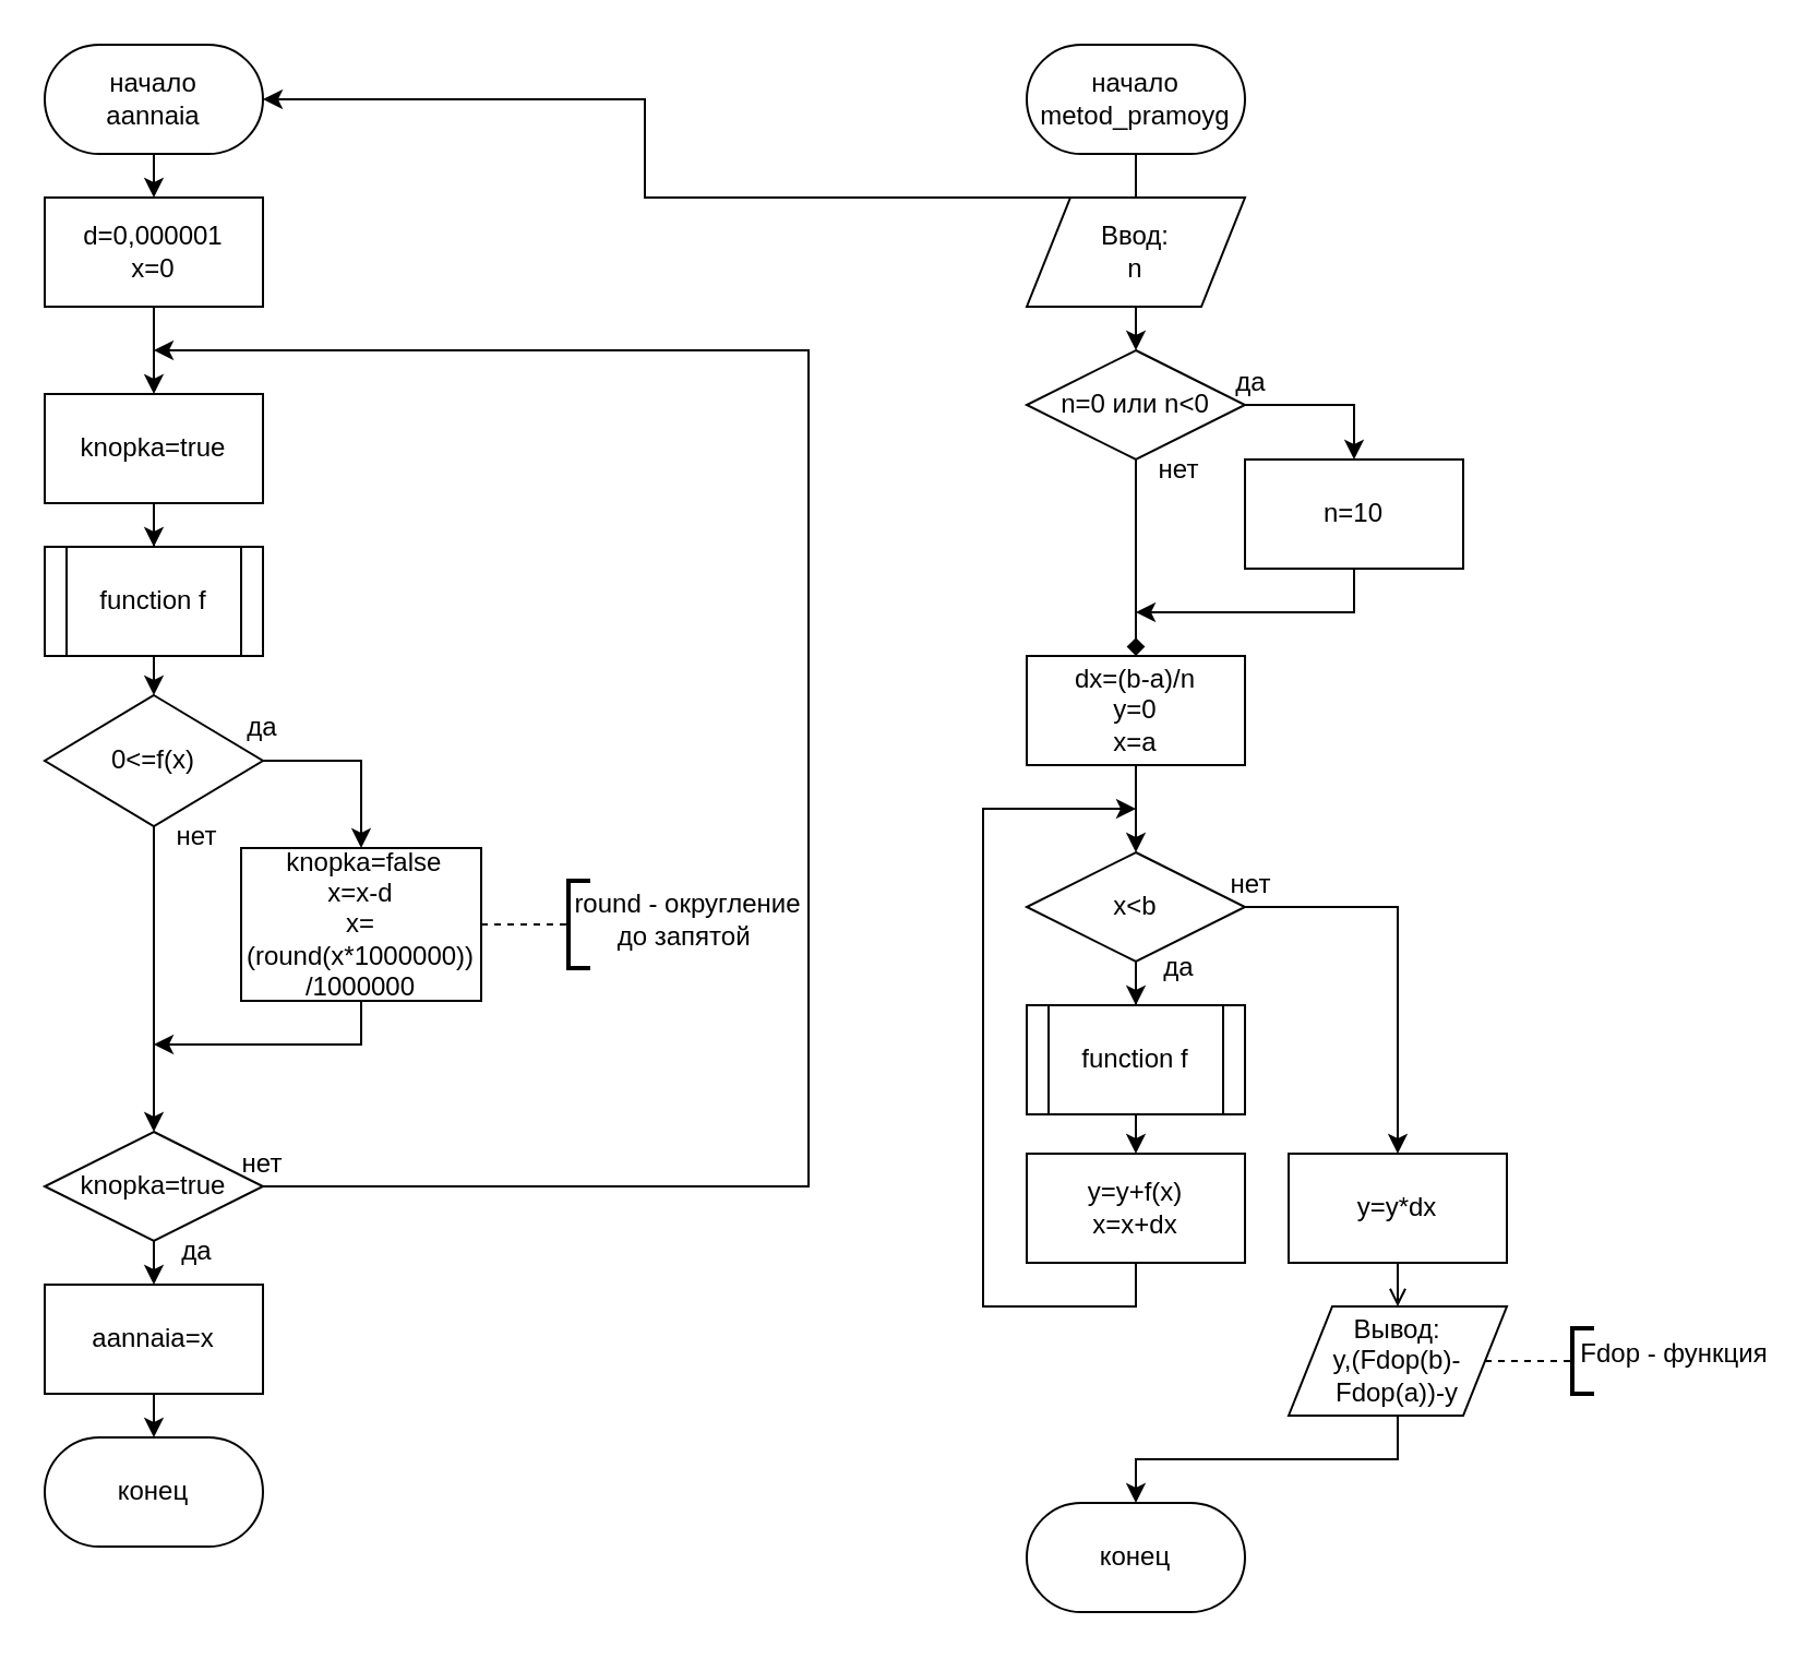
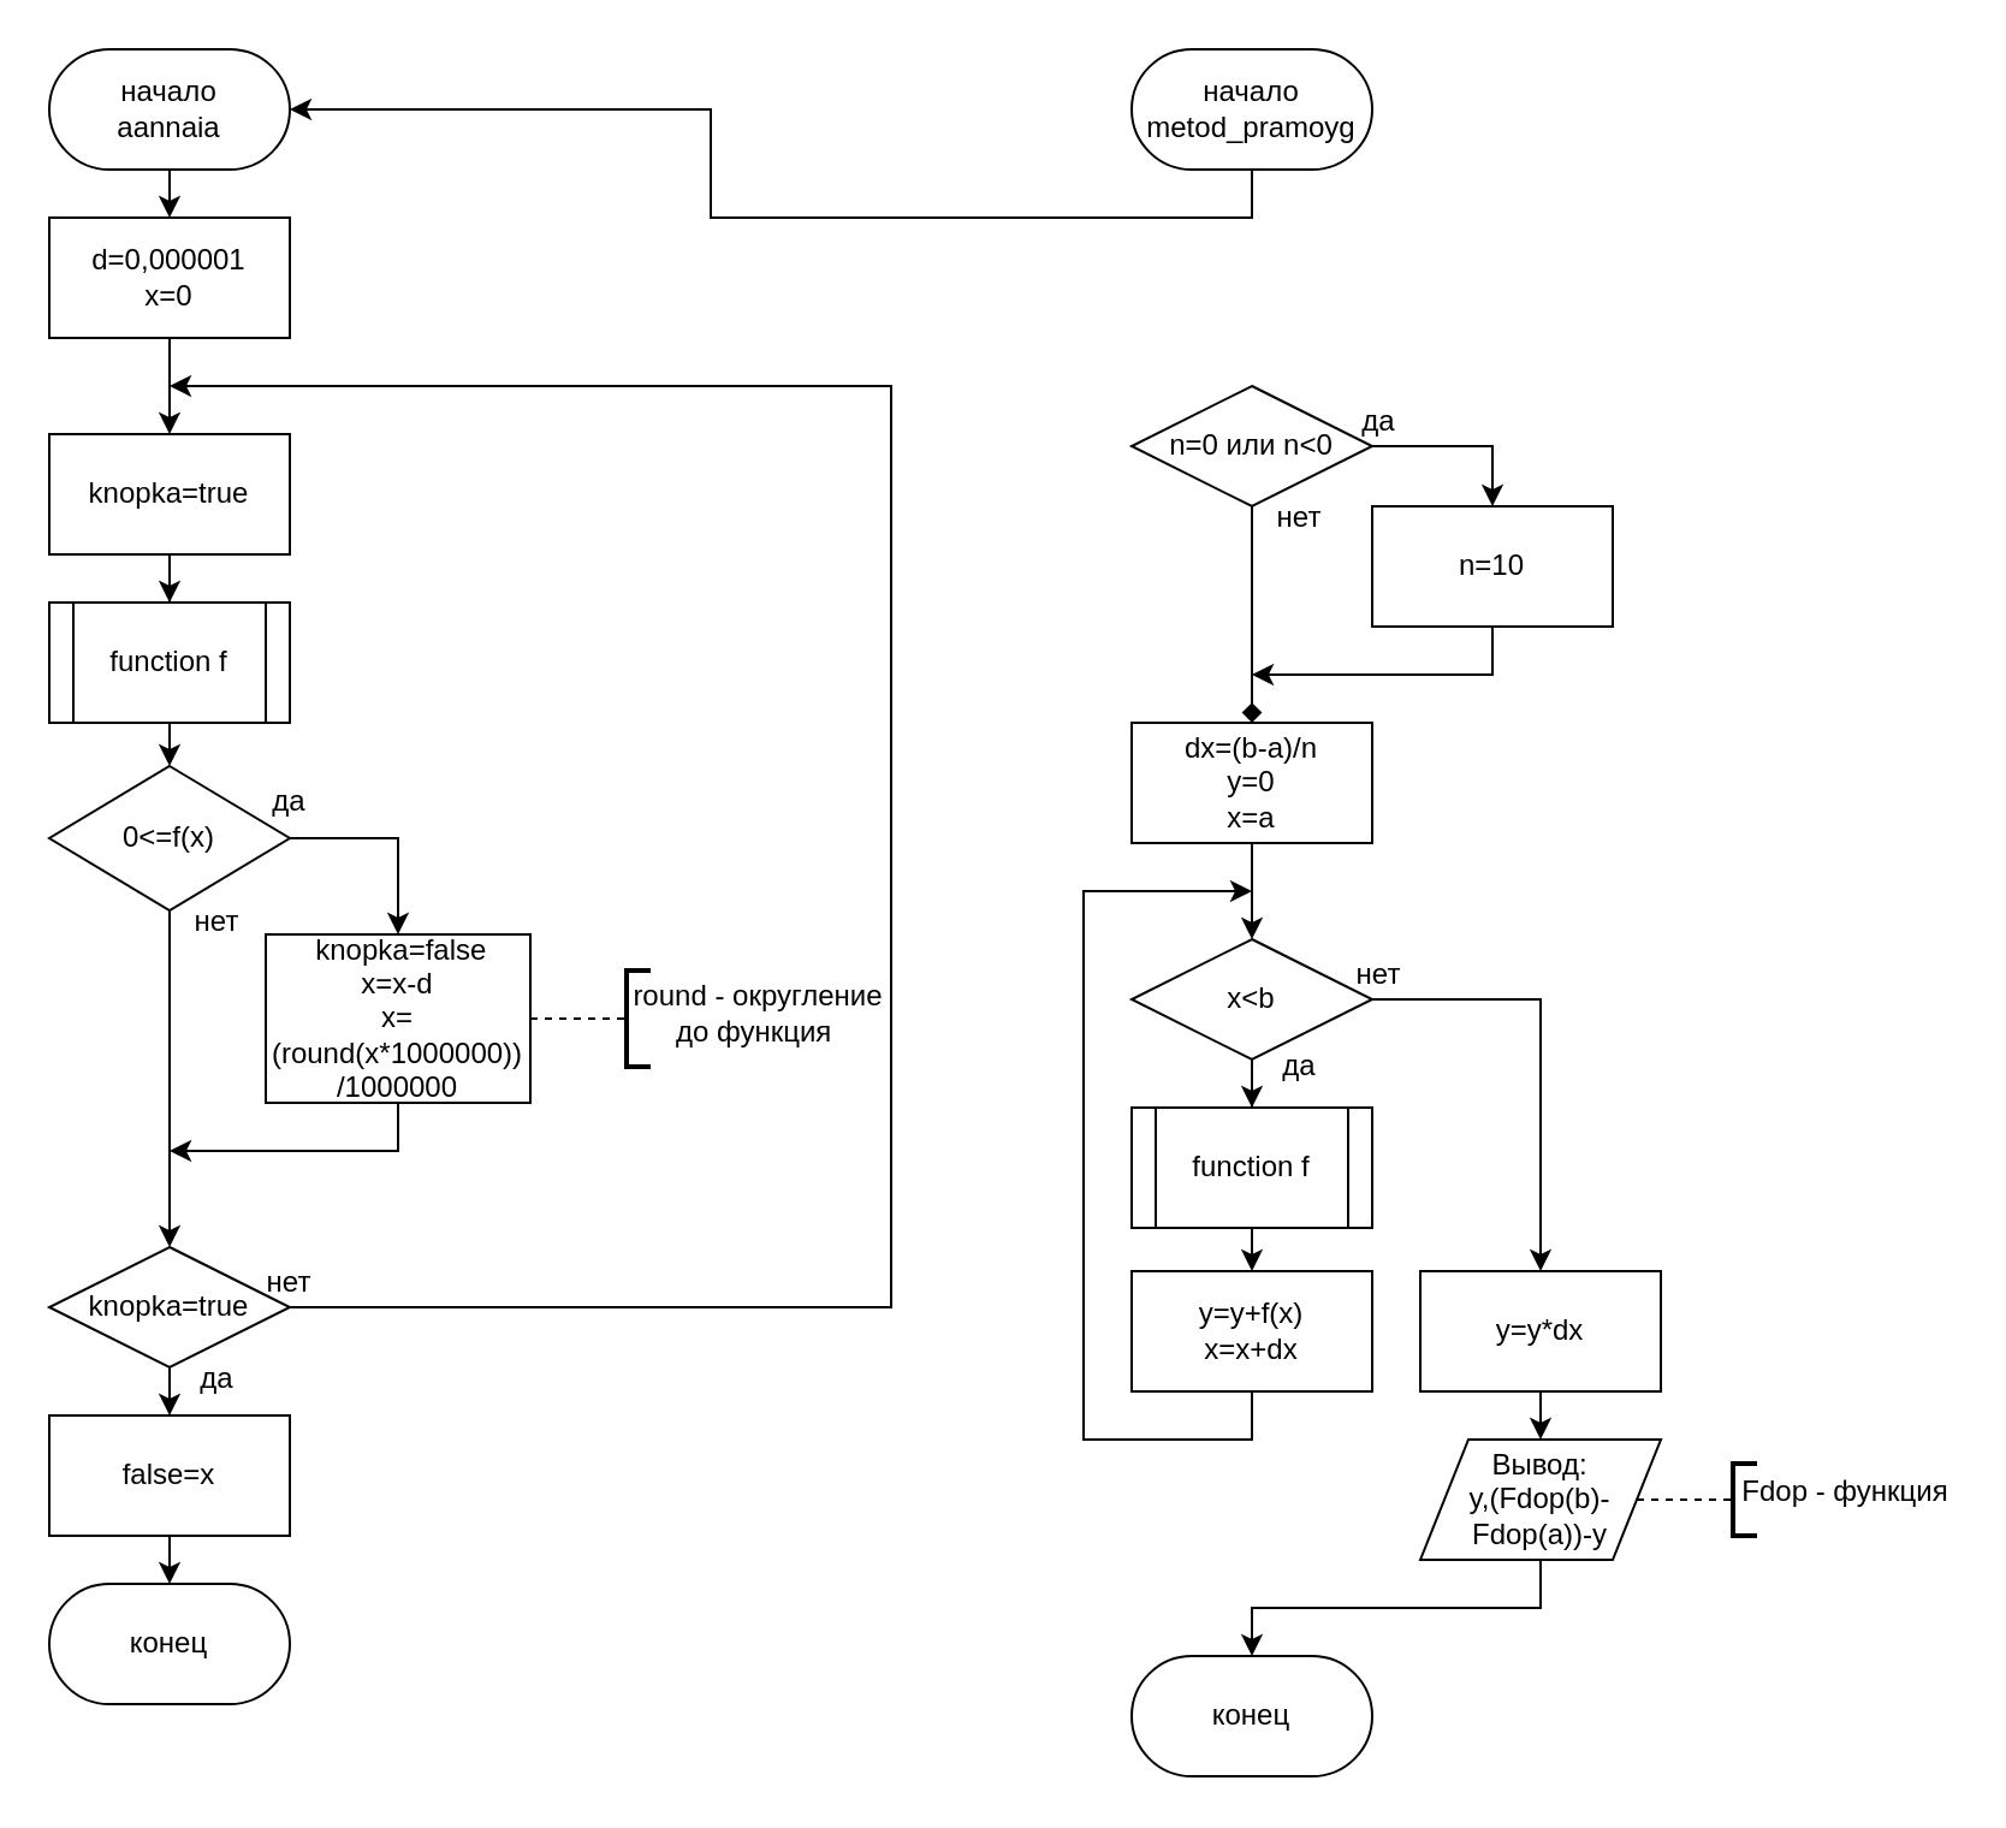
  <mxCell id="0" />
  <mxCell id="1" parent="0" />
  <mxCell id="2" style="edgeStyle=orthogonalEdgeStyle;rounded=0;orthogonalLoop=1;jettySize=auto;html=1;exitX=0.5;exitY=1;exitDx=0;exitDy=0;entryX=0.5;entryY=0;entryDx=0;entryDy=0;" parent="1" source="3" target="5" edge="1"><mxGeometry relative="1" as="geometry" /></mxCell>
  <mxCell id="3" value="начало&lt;br&gt;aannaia" style="rounded=1;whiteSpace=wrap;html=1;arcSize=50;" parent="1" vertex="1"><mxGeometry x="20" y="20" width="100" height="50" as="geometry" /></mxCell>
  <mxCell id="4" style="edgeStyle=orthogonalEdgeStyle;rounded=0;orthogonalLoop=1;jettySize=auto;html=1;exitX=0.5;exitY=1;exitDx=0;exitDy=0;entryX=0.5;entryY=0;entryDx=0;entryDy=0;" parent="1" source="5" target="7" edge="1"><mxGeometry relative="1" as="geometry" /></mxCell>
  <mxCell id="5" value="&lt;div&gt;d=0,000001&lt;/div&gt;&lt;div&gt;&lt;span style=&quot;background-color: initial;&quot;&gt;x=0&lt;/span&gt;&lt;/div&gt;" style="rounded=0;whiteSpace=wrap;html=1;" parent="1" vertex="1"><mxGeometry x="20" y="90" width="100" height="50" as="geometry" /></mxCell>
  <mxCell id="6" value="" style="edgeStyle=orthogonalEdgeStyle;rounded=0;orthogonalLoop=1;jettySize=auto;html=1;" parent="1" source="7" target="55" edge="1"><mxGeometry relative="1" as="geometry" /></mxCell>
  <mxCell id="7" value="knopka=true" style="rounded=0;whiteSpace=wrap;html=1;" parent="1" vertex="1"><mxGeometry x="20" y="180" width="100" height="50" as="geometry" /></mxCell>
  <mxCell id="8" value="" style="edgeStyle=orthogonalEdgeStyle;rounded=0;orthogonalLoop=1;jettySize=auto;html=1;entryX=0.5;entryY=0;entryDx=0;entryDy=0;" parent="1" source="10" target="20" edge="1"><mxGeometry relative="1" as="geometry"><mxPoint x="70" y="408" as="targetPoint" /></mxGeometry></mxCell>
  <mxCell id="9" style="edgeStyle=orthogonalEdgeStyle;rounded=0;orthogonalLoop=1;jettySize=auto;html=1;exitX=1;exitY=0.5;exitDx=0;exitDy=0;entryX=0.5;entryY=0;entryDx=0;entryDy=0;" parent="1" source="10" target="14" edge="1"><mxGeometry relative="1" as="geometry" /></mxCell>
  <mxCell id="10" value="0&amp;lt;=f(x)" style="rhombus;whiteSpace=wrap;html=1;" parent="1" vertex="1"><mxGeometry x="20" y="318" width="100" height="60" as="geometry" /></mxCell>
  <mxCell id="11" value="да" style="text;html=1;strokeColor=none;fillColor=none;align=center;verticalAlign=middle;whiteSpace=wrap;rounded=0;" parent="1" vertex="1"><mxGeometry x="90" y="318" width="60" height="30" as="geometry" /></mxCell>
  <mxCell id="12" value="нет" style="text;html=1;strokeColor=none;fillColor=none;align=center;verticalAlign=middle;whiteSpace=wrap;rounded=0;" parent="1" vertex="1"><mxGeometry x="60" y="368" width="60" height="30" as="geometry" /></mxCell>
  <mxCell id="13" style="edgeStyle=orthogonalEdgeStyle;rounded=0;orthogonalLoop=1;jettySize=auto;html=1;exitX=0.5;exitY=1;exitDx=0;exitDy=0;" parent="1" source="14" edge="1"><mxGeometry relative="1" as="geometry"><mxPoint x="70" y="478" as="targetPoint" /><Array as="points"><mxPoint x="165" y="478" /></Array></mxGeometry></mxCell>
  <mxCell id="14" value="&lt;div&gt;&amp;nbsp;knopka=false&lt;/div&gt;&lt;div&gt;&lt;span style=&quot;background-color: initial;&quot;&gt;x=x-d&lt;/span&gt;&lt;/div&gt;&lt;div&gt;&lt;span style=&quot;background-color: initial;&quot;&gt;x=(round(x*1000000))&lt;/span&gt;&lt;/div&gt;&lt;div&gt;&lt;span style=&quot;background-color: initial;&quot;&gt;/1000000&lt;/span&gt;&lt;/div&gt;" style="rounded=0;whiteSpace=wrap;html=1;" parent="1" vertex="1"><mxGeometry x="110" y="388" width="110" height="70" as="geometry" /></mxCell>
  <mxCell id="15" value="" style="endArrow=none;dashed=1;html=1;rounded=0;exitX=1;exitY=0.5;exitDx=0;exitDy=0;entryX=0;entryY=0.5;entryDx=0;entryDy=0;entryPerimeter=0;" parent="1" source="14" target="16" edge="1"><mxGeometry width="50" height="50" relative="1" as="geometry"><mxPoint x="290" y="448" as="sourcePoint" /><mxPoint x="280" y="423" as="targetPoint" /></mxGeometry></mxCell>
  <mxCell id="16" value="" style="strokeWidth=2;html=1;shape=mxgraph.flowchart.annotation_1;align=left;pointerEvents=1;" parent="1" vertex="1"><mxGeometry x="260" y="403" width="10" height="40" as="geometry" /></mxCell>
- <mxCell id="17" value="round - округление до запятой&amp;nbsp;" style="text;html=1;strokeColor=none;fillColor=none;align=center;verticalAlign=middle;whiteSpace=wrap;rounded=0;" parent="1" vertex="1"><mxGeometry x="260" y="406" width="110" height="30" as="geometry" /></mxCell>
+ <mxCell id="17" value="round - округление до функция&amp;nbsp;" style="text;html=1;strokeColor=none;fillColor=none;align=center;verticalAlign=middle;whiteSpace=wrap;rounded=0;" parent="1" vertex="1"><mxGeometry x="260" y="406" width="110" height="30" as="geometry" /></mxCell>
  <mxCell id="18" style="edgeStyle=orthogonalEdgeStyle;rounded=0;orthogonalLoop=1;jettySize=auto;html=1;exitX=1;exitY=0.5;exitDx=0;exitDy=0;" parent="1" source="20" edge="1"><mxGeometry relative="1" as="geometry"><Array as="points"><mxPoint x="370" y="543" /><mxPoint x="370" y="160" /></Array><mxPoint x="70" y="160" as="targetPoint" /></mxGeometry></mxCell>
  <mxCell id="19" style="edgeStyle=orthogonalEdgeStyle;rounded=0;orthogonalLoop=1;jettySize=auto;html=1;exitX=0.5;exitY=1;exitDx=0;exitDy=0;entryX=0.5;entryY=0;entryDx=0;entryDy=0;" parent="1" source="20" target="24" edge="1"><mxGeometry relative="1" as="geometry" /></mxCell>
  <mxCell id="20" value="knopka=true" style="rhombus;whiteSpace=wrap;html=1;" parent="1" vertex="1"><mxGeometry x="20" y="518" width="100" height="50" as="geometry" /></mxCell>
  <mxCell id="21" value="нет" style="text;html=1;strokeColor=none;fillColor=none;align=center;verticalAlign=middle;whiteSpace=wrap;rounded=0;" parent="1" vertex="1"><mxGeometry x="90" y="518" width="60" height="30" as="geometry" /></mxCell>
  <mxCell id="22" value="да" style="text;html=1;strokeColor=none;fillColor=none;align=center;verticalAlign=middle;whiteSpace=wrap;rounded=0;" parent="1" vertex="1"><mxGeometry x="60" y="558" width="60" height="30" as="geometry" /></mxCell>
  <mxCell id="23" style="edgeStyle=orthogonalEdgeStyle;rounded=0;orthogonalLoop=1;jettySize=auto;html=1;exitX=0.5;exitY=1;exitDx=0;exitDy=0;entryX=0.5;entryY=0;entryDx=0;entryDy=0;" parent="1" source="24" target="25" edge="1"><mxGeometry relative="1" as="geometry" /></mxCell>
- <mxCell id="24" value="aannaia=x" style="rounded=0;whiteSpace=wrap;html=1;" parent="1" vertex="1"><mxGeometry x="20" y="588" width="100" height="50" as="geometry" /></mxCell>
+ <mxCell id="24" value="false=x" style="rounded=0;whiteSpace=wrap;html=1;" parent="1" vertex="1"><mxGeometry x="20" y="588" width="100" height="50" as="geometry" /></mxCell>
  <mxCell id="25" value="конец" style="rounded=1;whiteSpace=wrap;html=1;arcSize=50;" parent="1" vertex="1"><mxGeometry x="20" y="658" width="100" height="50" as="geometry" /></mxCell>
  <mxCell id="26" style="edgeStyle=orthogonalEdgeStyle;rounded=0;orthogonalLoop=1;jettySize=auto;html=1;exitX=0.5;exitY=1;exitDx=0;exitDy=0;" parent="1" source="27" target="3" edge="1"><mxGeometry relative="1" as="geometry" /></mxCell>
  <mxCell id="27" value="начало&lt;br&gt;metod_pramoyg" style="rounded=1;whiteSpace=wrap;html=1;arcSize=50;" parent="1" vertex="1"><mxGeometry x="470" y="20" width="100" height="50" as="geometry" /></mxCell>
- <mxCell id="28" style="edgeStyle=orthogonalEdgeStyle;rounded=0;orthogonalLoop=1;jettySize=auto;html=1;exitX=0.5;exitY=1;exitDx=0;exitDy=0;entryX=0.5;entryY=0;entryDx=0;entryDy=0;" parent="1" source="29" target="32" edge="1"><mxGeometry relative="1" as="geometry" /></mxCell>
- <mxCell id="29" value="Ввод:&lt;br&gt;n" style="shape=parallelogram;perimeter=parallelogramPerimeter;whiteSpace=wrap;html=1;fixedSize=1;" parent="1" vertex="1"><mxGeometry x="470" y="90" width="100" height="50" as="geometry" /></mxCell>
  <mxCell id="30" style="edgeStyle=orthogonalEdgeStyle;rounded=0;orthogonalLoop=1;jettySize=auto;html=1;exitX=1;exitY=0.5;exitDx=0;exitDy=0;entryX=0.5;entryY=0;entryDx=0;entryDy=0;" parent="1" source="32" target="36" edge="1"><mxGeometry relative="1" as="geometry" /></mxCell>
  <mxCell id="31" style="edgeStyle=orthogonalEdgeStyle;rounded=0;orthogonalLoop=1;jettySize=auto;html=1;exitX=0.5;exitY=1;exitDx=0;exitDy=0;entryX=0.5;entryY=0;entryDx=0;entryDy=0;endArrow=diamond;" parent="1" source="32" target="38" edge="1"><mxGeometry relative="1" as="geometry" /></mxCell>
  <mxCell id="32" value="n=0 или n&amp;lt;0" style="rhombus;whiteSpace=wrap;html=1;" parent="1" vertex="1"><mxGeometry x="470" y="160" width="100" height="50" as="geometry" /></mxCell>
  <mxCell id="33" value="да" style="text;html=1;strokeColor=none;fillColor=none;align=center;verticalAlign=middle;whiteSpace=wrap;rounded=0;" parent="1" vertex="1"><mxGeometry x="543" y="160" width="60" height="30" as="geometry" /></mxCell>
  <mxCell id="34" value="нет" style="text;html=1;strokeColor=none;fillColor=none;align=center;verticalAlign=middle;whiteSpace=wrap;rounded=0;" parent="1" vertex="1"><mxGeometry x="510" y="200" width="60" height="30" as="geometry" /></mxCell>
  <mxCell id="35" style="edgeStyle=orthogonalEdgeStyle;rounded=0;orthogonalLoop=1;jettySize=auto;html=1;exitX=0.5;exitY=1;exitDx=0;exitDy=0;" parent="1" source="36" edge="1"><mxGeometry relative="1" as="geometry"><mxPoint x="520" y="280" as="targetPoint" /><Array as="points"><mxPoint x="620" y="280" /></Array></mxGeometry></mxCell>
  <mxCell id="36" value="n=10" style="rounded=0;whiteSpace=wrap;html=1;" parent="1" vertex="1"><mxGeometry x="570" y="210" width="100" height="50" as="geometry" /></mxCell>
  <mxCell id="37" style="edgeStyle=orthogonalEdgeStyle;rounded=0;orthogonalLoop=1;jettySize=auto;html=1;exitX=0.5;exitY=1;exitDx=0;exitDy=0;entryX=0.5;entryY=0;entryDx=0;entryDy=0;" parent="1" source="38" target="41" edge="1"><mxGeometry relative="1" as="geometry" /></mxCell>
  <mxCell id="38" value="&lt;div&gt;dx=(b-a)/n&lt;/div&gt;&lt;div&gt;&lt;span style=&quot;background-color: initial;&quot;&gt;y=0&lt;/span&gt;&lt;/div&gt;&lt;div&gt;&lt;span style=&quot;background-color: initial;&quot;&gt;x=a&lt;/span&gt;&lt;/div&gt;" style="rounded=0;whiteSpace=wrap;html=1;" parent="1" vertex="1"><mxGeometry x="470" y="300" width="100" height="50" as="geometry" /></mxCell>
  <mxCell id="39" style="edgeStyle=orthogonalEdgeStyle;rounded=0;orthogonalLoop=1;jettySize=auto;html=1;exitX=1;exitY=0.5;exitDx=0;exitDy=0;entryX=0.5;entryY=0;entryDx=0;entryDy=0;" parent="1" source="41" target="47" edge="1"><mxGeometry relative="1" as="geometry" /></mxCell>
  <mxCell id="40" value="" style="edgeStyle=orthogonalEdgeStyle;rounded=0;orthogonalLoop=1;jettySize=auto;html=1;" parent="1" source="41" target="57" edge="1"><mxGeometry relative="1" as="geometry" /></mxCell>
  <mxCell id="41" value="x&amp;lt;b" style="rhombus;whiteSpace=wrap;html=1;" parent="1" vertex="1"><mxGeometry x="470" y="390" width="100" height="50" as="geometry" /></mxCell>
  <mxCell id="42" value="нет" style="text;html=1;strokeColor=none;fillColor=none;align=center;verticalAlign=middle;whiteSpace=wrap;rounded=0;" parent="1" vertex="1"><mxGeometry x="543" y="390" width="60" height="30" as="geometry" /></mxCell>
  <mxCell id="43" value="да" style="text;html=1;strokeColor=none;fillColor=none;align=center;verticalAlign=middle;whiteSpace=wrap;rounded=0;" parent="1" vertex="1"><mxGeometry x="510" y="428" width="60" height="30" as="geometry" /></mxCell>
  <mxCell id="44" style="edgeStyle=orthogonalEdgeStyle;rounded=0;orthogonalLoop=1;jettySize=auto;html=1;exitX=0.5;exitY=1;exitDx=0;exitDy=0;" edge="1" parent="1" source="45"><mxGeometry relative="1" as="geometry"><mxPoint x="520" y="370" as="targetPoint" /><Array as="points"><mxPoint x="520" y="598" /><mxPoint x="450" y="598" /><mxPoint x="450" y="370" /></Array></mxGeometry></mxCell>
  <mxCell id="45" value="&lt;div&gt;y=y+f(x)&lt;/div&gt;&lt;div&gt;&lt;span style=&quot;background-color: initial;&quot;&gt;x=x+dx&lt;/span&gt;&lt;/div&gt;" style="rounded=0;whiteSpace=wrap;html=1;" parent="1" vertex="1"><mxGeometry x="470" y="528" width="100" height="50" as="geometry" /></mxCell>
- <mxCell id="46" style="edgeStyle=orthogonalEdgeStyle;rounded=0;orthogonalLoop=1;jettySize=auto;html=1;exitX=0.5;exitY=1;exitDx=0;exitDy=0;entryX=0.5;entryY=0;entryDx=0;entryDy=0;endArrow=open;" parent="1" source="47" target="49" edge="1"><mxGeometry relative="1" as="geometry" /></mxCell>
+ <mxCell id="46" style="edgeStyle=orthogonalEdgeStyle;rounded=0;orthogonalLoop=1;jettySize=auto;html=1;exitX=0.5;exitY=1;exitDx=0;exitDy=0;entryX=0.5;entryY=0;entryDx=0;entryDy=0;" parent="1" source="47" target="49" edge="1"><mxGeometry relative="1" as="geometry" /></mxCell>
  <mxCell id="47" value="y=y*dx" style="rounded=0;whiteSpace=wrap;html=1;" parent="1" vertex="1"><mxGeometry x="590" y="528" width="100" height="50" as="geometry" /></mxCell>
  <mxCell id="48" style="edgeStyle=orthogonalEdgeStyle;rounded=0;orthogonalLoop=1;jettySize=auto;html=1;exitX=0.5;exitY=1;exitDx=0;exitDy=0;entryX=0.5;entryY=0;entryDx=0;entryDy=0;" parent="1" source="49" target="53" edge="1"><mxGeometry relative="1" as="geometry" /></mxCell>
  <mxCell id="49" value="Вывод:&lt;br&gt;y,(Fdop(b)-Fdop(a))-y" style="shape=parallelogram;perimeter=parallelogramPerimeter;whiteSpace=wrap;html=1;fixedSize=1;" parent="1" vertex="1"><mxGeometry x="590" y="598" width="100" height="50" as="geometry" /></mxCell>
  <mxCell id="50" value="" style="endArrow=none;dashed=1;html=1;rounded=0;exitX=1;exitY=0.5;exitDx=0;exitDy=0;" parent="1" source="49" edge="1"><mxGeometry width="50" height="50" relative="1" as="geometry"><mxPoint x="740" y="658" as="sourcePoint" /><mxPoint x="720" y="623" as="targetPoint" /></mxGeometry></mxCell>
  <mxCell id="51" value="" style="strokeWidth=2;html=1;shape=mxgraph.flowchart.annotation_1;align=left;pointerEvents=1;" parent="1" vertex="1"><mxGeometry x="720" y="608" width="10" height="30" as="geometry" /></mxCell>
  <mxCell id="52" value="Fdop - функция" style="text;html=1;strokeColor=none;fillColor=none;align=center;verticalAlign=middle;whiteSpace=wrap;rounded=0;" parent="1" vertex="1"><mxGeometry x="722" y="605" width="90" height="30" as="geometry" /></mxCell>
  <mxCell id="53" value="конец" style="rounded=1;whiteSpace=wrap;html=1;arcSize=50;" parent="1" vertex="1"><mxGeometry x="470" y="688" width="100" height="50" as="geometry" /></mxCell>
  <mxCell id="54" style="edgeStyle=orthogonalEdgeStyle;rounded=0;orthogonalLoop=1;jettySize=auto;html=1;exitX=0.5;exitY=1;exitDx=0;exitDy=0;entryX=0.5;entryY=0;entryDx=0;entryDy=0;" parent="1" source="55" target="10" edge="1"><mxGeometry relative="1" as="geometry" /></mxCell>
  <mxCell id="55" value="function f" style="shape=process;whiteSpace=wrap;html=1;backgroundOutline=1;" parent="1" vertex="1"><mxGeometry x="20" y="250" width="100" height="50" as="geometry" /></mxCell>
  <mxCell id="56" style="edgeStyle=orthogonalEdgeStyle;rounded=0;orthogonalLoop=1;jettySize=auto;html=1;exitX=0.5;exitY=1;exitDx=0;exitDy=0;entryX=0.5;entryY=0;entryDx=0;entryDy=0;" parent="1" source="57" target="45" edge="1"><mxGeometry relative="1" as="geometry" /></mxCell>
  <mxCell id="57" value="function f" style="shape=process;whiteSpace=wrap;html=1;backgroundOutline=1;" parent="1" vertex="1"><mxGeometry x="470" y="460" width="100" height="50" as="geometry" /></mxCell>
